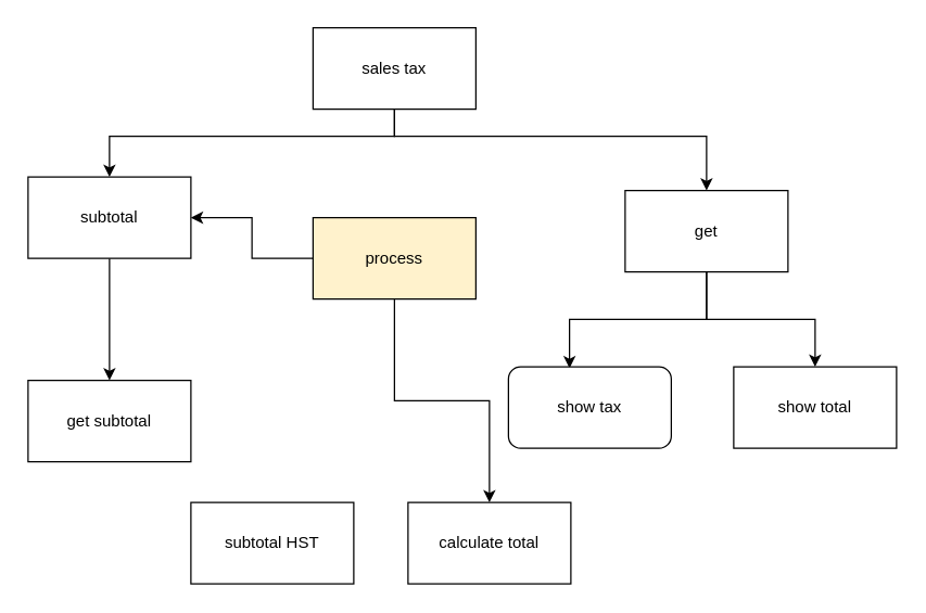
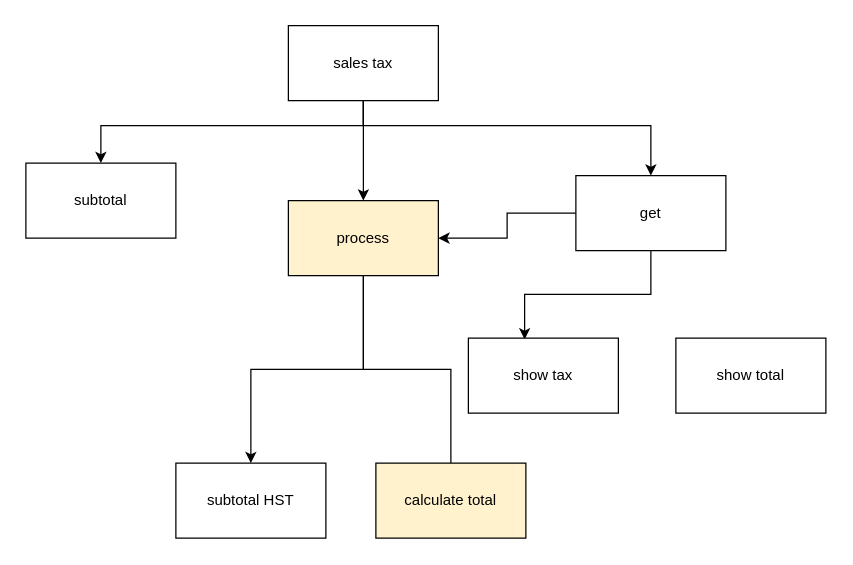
  <mxCell id="0" />
  <mxCell id="1" parent="0" />
+ <mxCell id="2" style="edgeStyle=orthogonalEdgeStyle;html=1;exitX=0.5;exitY=1;exitDx=0;exitDy=0;entryX=0.5;entryY=0;entryDx=0;entryDy=0;" edge="1" parent="1" source="5" target="10"><mxGeometry relative="1" as="geometry" /></mxCell>
  <mxCell id="3" style="edgeStyle=orthogonalEdgeStyle;rounded=0;html=1;entryX=0.5;entryY=0;entryDx=0;entryDy=0;" edge="1" parent="1" source="5" target="13"><mxGeometry relative="1" as="geometry"><Array as="points"><mxPoint x="290" y="100" /><mxPoint x="520" y="100" /></Array></mxGeometry></mxCell>
  <mxCell id="4" style="edgeStyle=orthogonalEdgeStyle;rounded=0;html=1;" edge="1" parent="1" source="5" target="7"><mxGeometry relative="1" as="geometry"><Array as="points"><mxPoint x="290" y="100" /><mxPoint x="80" y="100" /></Array></mxGeometry></mxCell>
  <mxCell id="5" value="sales tax" style="rounded=0;whiteSpace=wrap;html=1;" vertex="1" parent="1"><mxGeometry x="230" y="20" width="120" height="60" as="geometry" /></mxCell>
- <mxCell id="6" style="edgeStyle=orthogonalEdgeStyle;rounded=0;html=1;exitX=0.5;exitY=1;exitDx=0;exitDy=0;" edge="1" parent="1" source="7" target="14"><mxGeometry relative="1" as="geometry" /></mxCell>
  <mxCell id="7" value="subtotal" style="rounded=0;whiteSpace=wrap;html=1;" vertex="1" parent="1"><mxGeometry y="130" width="120" height="60" as="geometry" x="20" /></mxCell>
- <mxCell id="8" style="edgeStyle=orthogonalEdgeStyle;rounded=0;html=1;" edge="1" parent="1" source="10" target="7"><mxGeometry relative="1" as="geometry" /></mxCell>
- <mxCell id="9" style="edgeStyle=orthogonalEdgeStyle;rounded=0;html=1;entryX=0.5;entryY=0;entryDx=0;entryDy=0;" edge="1" parent="1" source="10" target="16"><mxGeometry relative="1" as="geometry" /></mxCell>
+ <mxCell id="8" style="edgeStyle=orthogonalEdgeStyle;rounded=0;html=1;" edge="1" parent="1" source="10" target="15"><mxGeometry relative="1" as="geometry" /></mxCell>
+ <mxCell id="9" style="edgeStyle=orthogonalEdgeStyle;rounded=0;html=1;entryX=0.5;entryY=0;entryDx=0;entryDy=0;endArrow=none;" edge="1" parent="1" source="10" target="16"><mxGeometry relative="1" as="geometry" /></mxCell>
  <mxCell id="10" value="process" style="rounded=0;whiteSpace=wrap;html=1;fillColor=#fff2cc;" vertex="1" parent="1"><mxGeometry x="230" y="160" width="120" height="60" as="geometry" /></mxCell>
  <mxCell id="11" style="edgeStyle=orthogonalEdgeStyle;rounded=0;html=1;exitX=0.5;exitY=1;exitDx=0;exitDy=0;entryX=0.375;entryY=0.017;entryDx=0;entryDy=0;entryPerimeter=0;" edge="1" parent="1" source="13" target="17"><mxGeometry relative="1" as="geometry" /></mxCell>
- <mxCell id="12" style="edgeStyle=orthogonalEdgeStyle;rounded=0;html=1;" edge="1" parent="1" source="13" target="18"><mxGeometry relative="1" as="geometry" /></mxCell>
+ <mxCell id="12" style="edgeStyle=orthogonalEdgeStyle;rounded=0;html=1;" edge="1" parent="1" source="13" target="10"><mxGeometry relative="1" as="geometry" /></mxCell>
  <mxCell id="13" value="get" style="rounded=0;whiteSpace=wrap;html=1;" vertex="1" parent="1"><mxGeometry x="460" y="140" width="120" height="60" as="geometry" /></mxCell>
- <mxCell id="14" value="get subtotal" style="rounded=0;whiteSpace=wrap;html=1;" vertex="1" parent="1"><mxGeometry y="280" width="120" height="60" as="geometry" x="20" /></mxCell>
  <mxCell id="15" value="subtotal HST" style="rounded=0;whiteSpace=wrap;html=1;" vertex="1" parent="1"><mxGeometry x="140" y="370" width="120" height="60" as="geometry" /></mxCell>
- <mxCell id="16" value="calculate total" style="rounded=0;whiteSpace=wrap;html=1;" vertex="1" parent="1"><mxGeometry x="300" y="370" width="120" height="60" as="geometry" /></mxCell>
- <mxCell id="17" value="show tax" style="whiteSpace=wrap;html=1;rounded=1;" vertex="1" parent="1"><mxGeometry x="374" y="270" width="120" height="60" as="geometry" /></mxCell>
+ <mxCell id="16" value="calculate total" style="rounded=0;whiteSpace=wrap;html=1;fillColor=#fff2cc;" vertex="1" parent="1"><mxGeometry x="300" y="370" width="120" height="60" as="geometry" /></mxCell>
+ <mxCell id="17" value="show tax" style="rounded=0;whiteSpace=wrap;html=1;" vertex="1" parent="1"><mxGeometry x="374" y="270" width="120" height="60" as="geometry" /></mxCell>
  <mxCell id="18" value="show total" style="rounded=0;whiteSpace=wrap;html=1;" vertex="1" parent="1"><mxGeometry x="540" y="270" width="120" height="60" as="geometry" /></mxCell>
